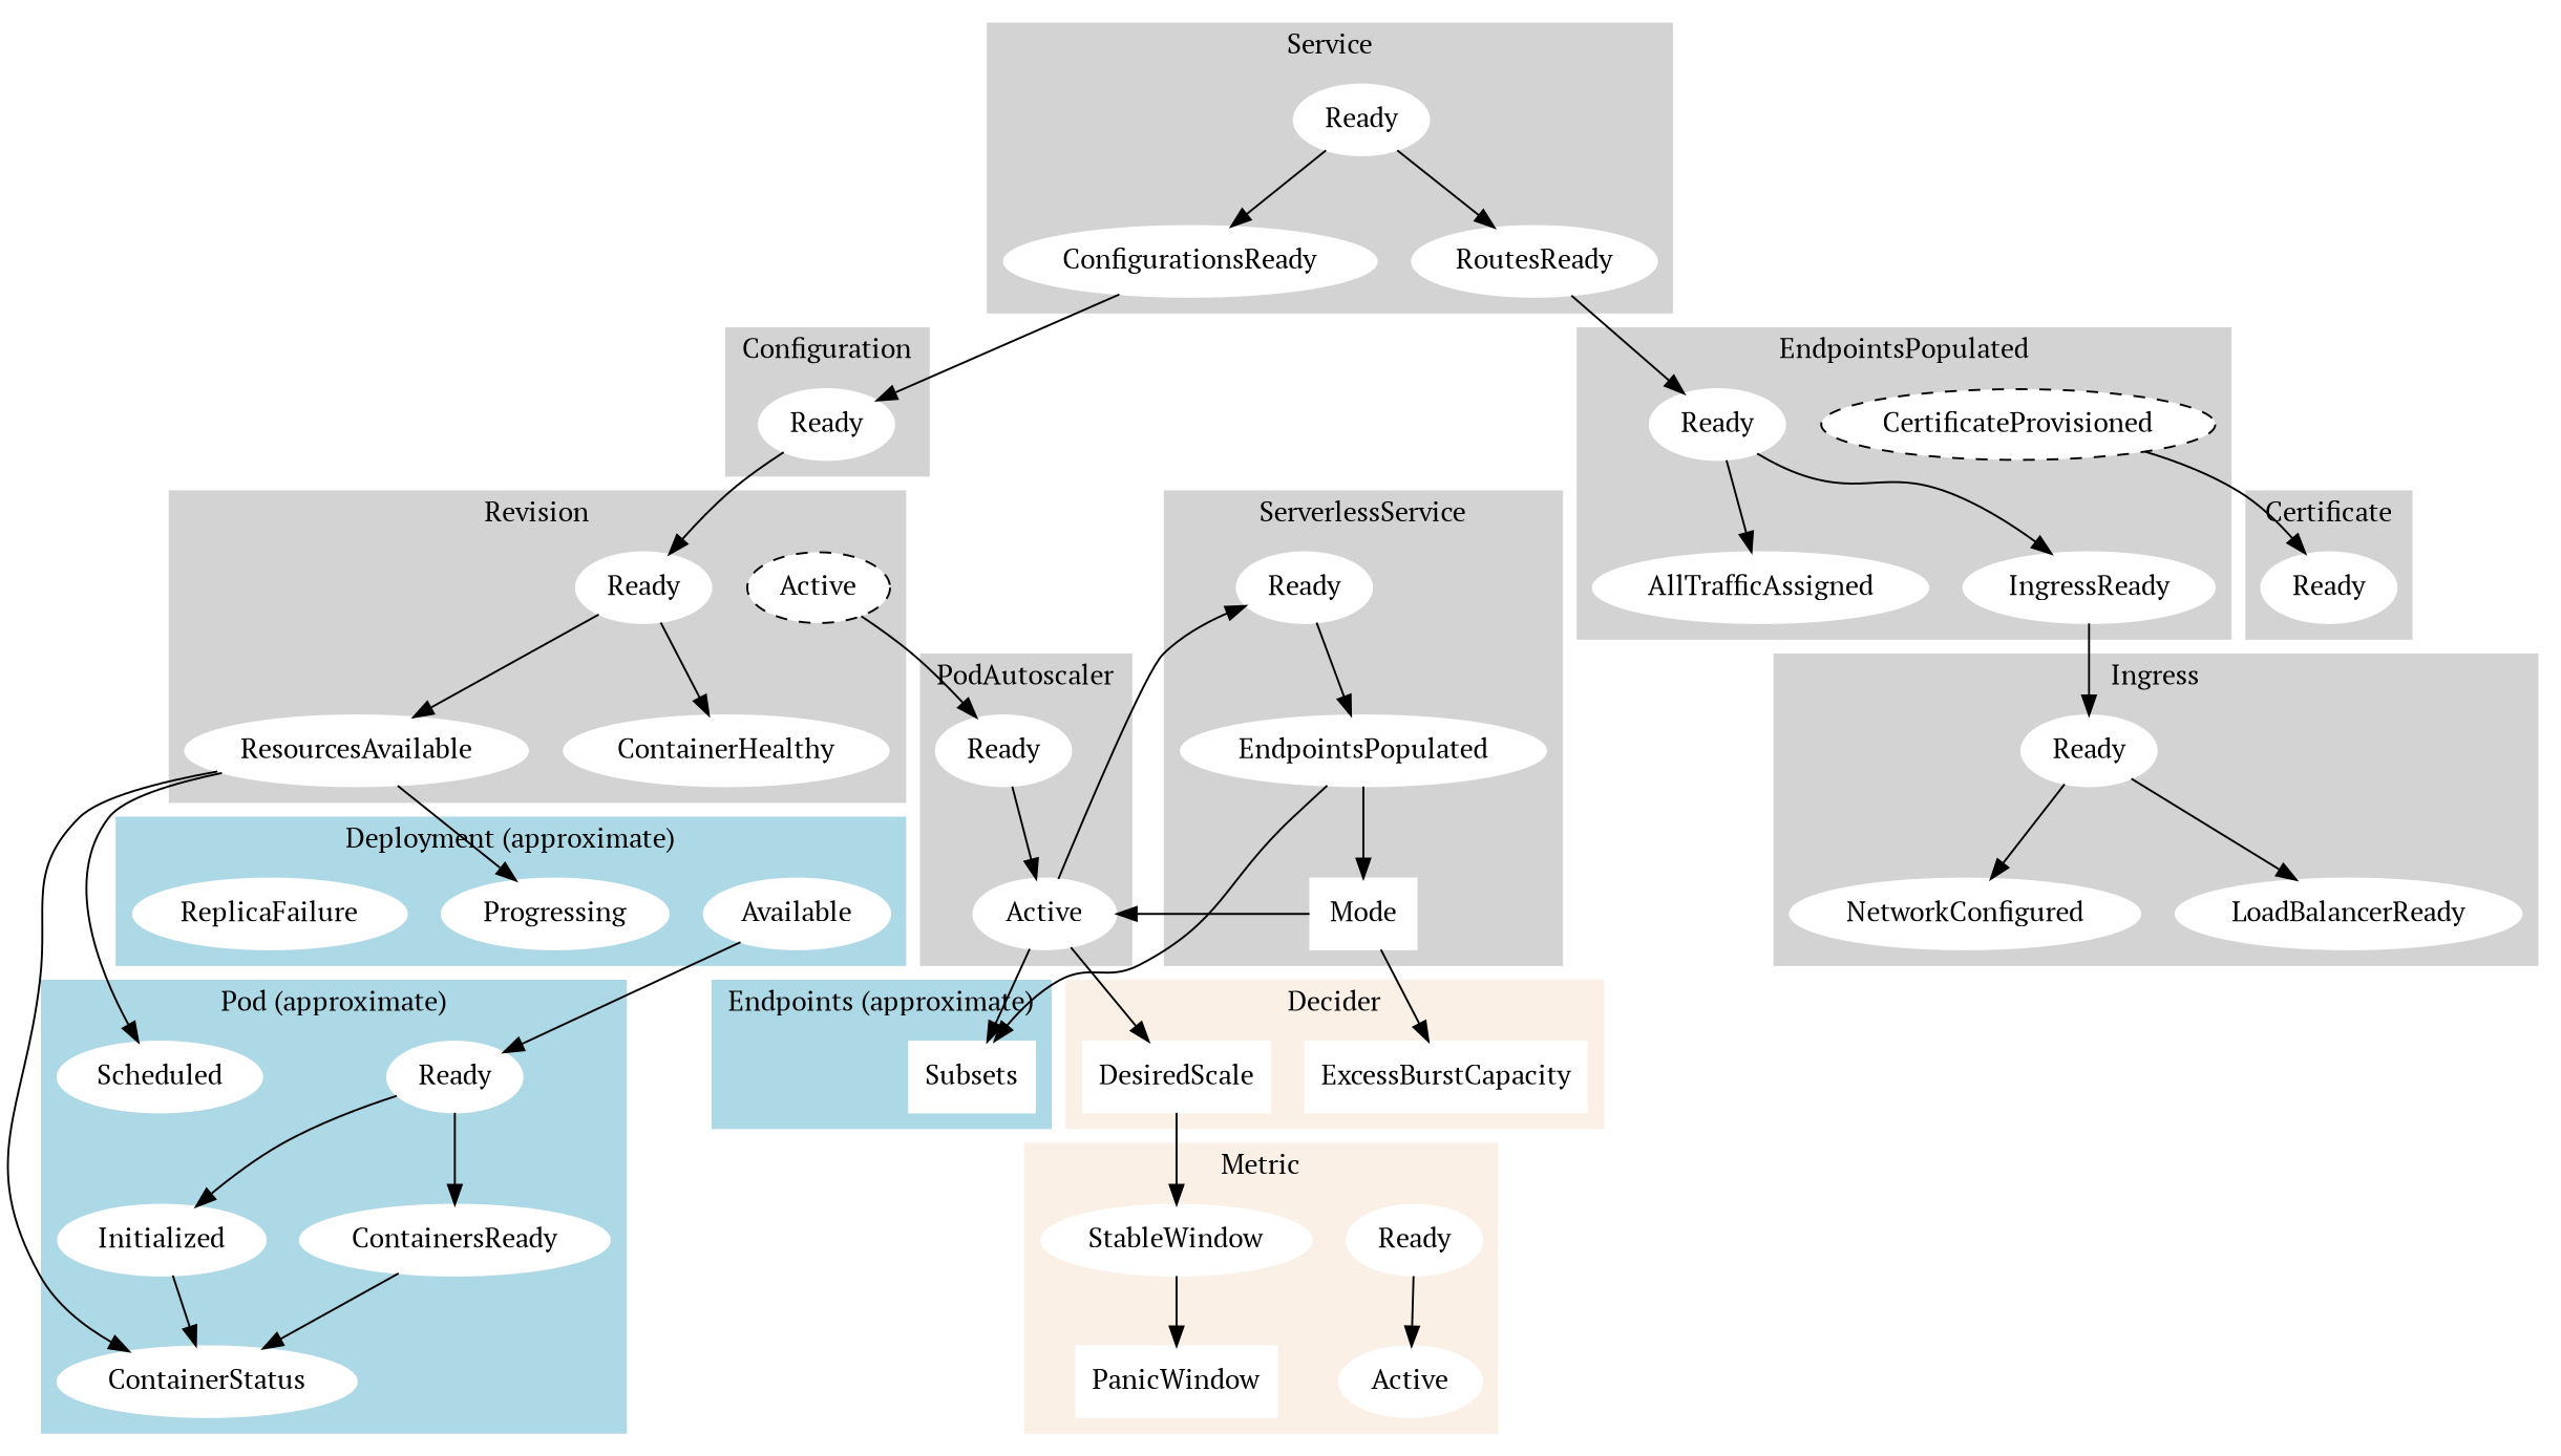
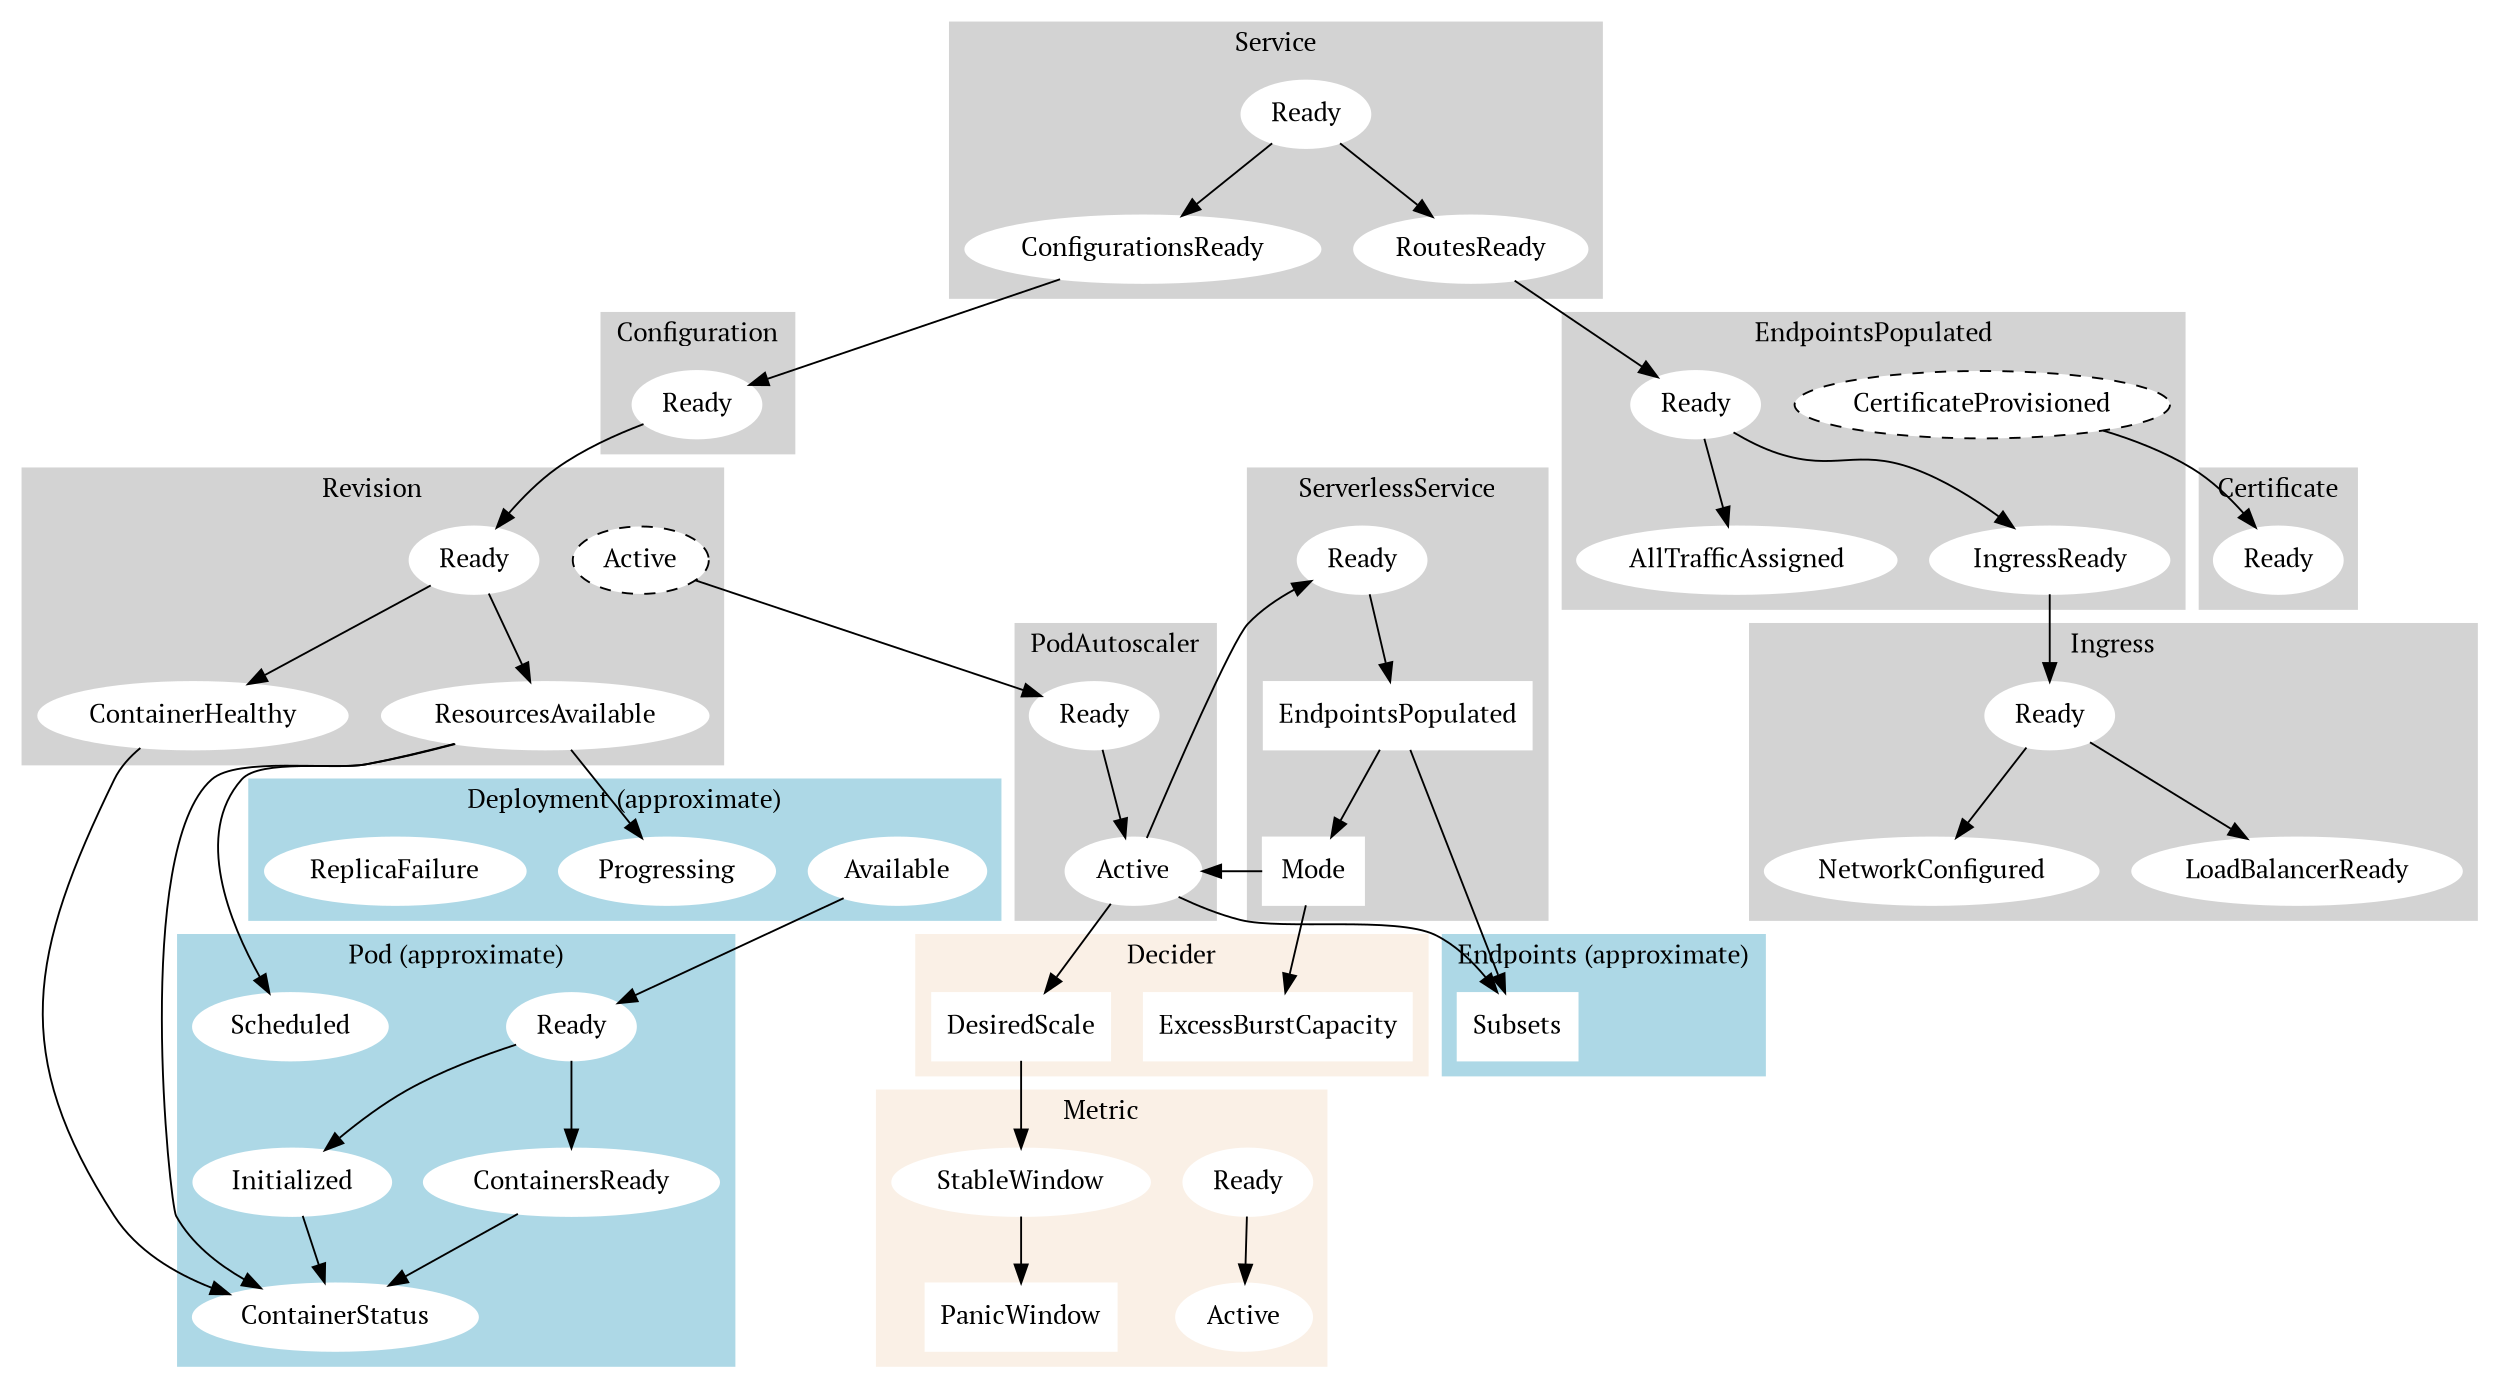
  digraph {
    color=lightgrey
    fontname="PT Serif"
    style=filled
    node [color=white fontname="PT Serif" style=filled]
    edge [fontname="PT Serif"]
    n1 [label=Ready]
    n2 [label=ConfigurationsReady]
    n3 [label=RoutesReady]
    n4 [label=Ready]
    n5 [label=AllTrafficAssigned]
    n6 [label=IngressReady]
    n7 [color=black fillcolor=white label=CertificateProvisioned style="filled,dashed"]
    n8 [label=Ready]
    n9 [label=Ready]
    n10 [label=ResourcesAvailable]
    n11 [label=ContainerHealthy]
    n12 [color=black fillcolor=white label=Active style="filled,dashed"]
    n13 [label=Ready]
    n14 [label=NetworkConfigured]
    n15 [label=LoadBalancerReady]
    n16 [label=Ready]
    n17 [label=Ready]
    n18 [label=Active]
    n19 [label=DesiredScale shape=box]
    n20 [label=ExcessBurstCapacity shape=box]
    n21 [label=Ready]
    n22 [label=Active]
    n23 [label=StableWindow shape=ellipse]
    n24 [label=PanicWindow shape=box]
    n25 [label=Ready]
-   n26 [label=EndpointsPopulated]
+   n26 [label=EndpointsPopulated shape=box]
    n27 [label=Mode shape=box]
    n28 [label=Ready]
    n29 [label=Initialized]
    n30 [label=ContainersReady]
    n31 [label=Scheduled]
    n32 [label=ContainerStatus]
    n33 [label=Available]
    n34 [label=Progressing]
    n35 [label=ReplicaFailure]
    n36 [label=Subsets shape=box]
    subgraph cluster_1 {
      label=Service
      n1
      n2
      n3
    }
    subgraph cluster_2 {
      label=EndpointsPopulated
      n4
      n5
      n6
      n7
    }
    subgraph cluster_3 {
      label=Configuration
      n8
    }
    subgraph cluster_4 {
      label=Revision
      n9
      n10
      n11
      n12
    }
    subgraph cluster_5 {
      label=Ingress
      n13
      n14
      n15
    }
    subgraph cluster_6 {
      label=Certificate
      n16
    }
    subgraph cluster_7 {
      label=PodAutoscaler
      n17
      n18
    }
    subgraph cluster_8 {
      color=linen
      label=Decider
      n19
      n20
    }
    subgraph cluster_9 {
      color=linen
      label=Metric
      n21
      n22
      n23
      n24
    }
    subgraph cluster_10 {
      label=ServerlessService
      n25
      n26
      n27
    }
    subgraph cluster_11 {
      color=lightblue
      label="Pod (approximate)"
      n28
      n29
      n30
      n31
      n32
    }
    subgraph cluster_12 {
      color=lightblue
      label="Deployment (approximate)"
      n33
      n34
      n35
    }
    subgraph cluster_13 {
      color=lightblue
      label="Endpoints (approximate)"
      n36
    }
    n1 -> n2
    n1 -> n3
    n2 -> n8
    n3 -> n4
    n4 -> n5
    n4 -> n6
    n6 -> n13
    n7 -> n16
    n8 -> n9
    n9 -> n10
    n9 -> n11
    n10 -> n31
    n10 -> n32
    n10 -> n34
+   n11 -> n32
    n12 -> n17
    n13 -> n14
    n13 -> n15
    n17 -> n18
    n18 -> n19
    n18 -> n25
    n18 -> n36
    n19 -> n23
    n21 -> n22
    n23 -> n24
    n25 -> n26
    n26 -> n27
    n26 -> n36
    n27 -> n18
    n27 -> n20
    n28 -> n29
    n28 -> n30
    n29 -> n32
    n30 -> n32
    n33 -> n28
  }
